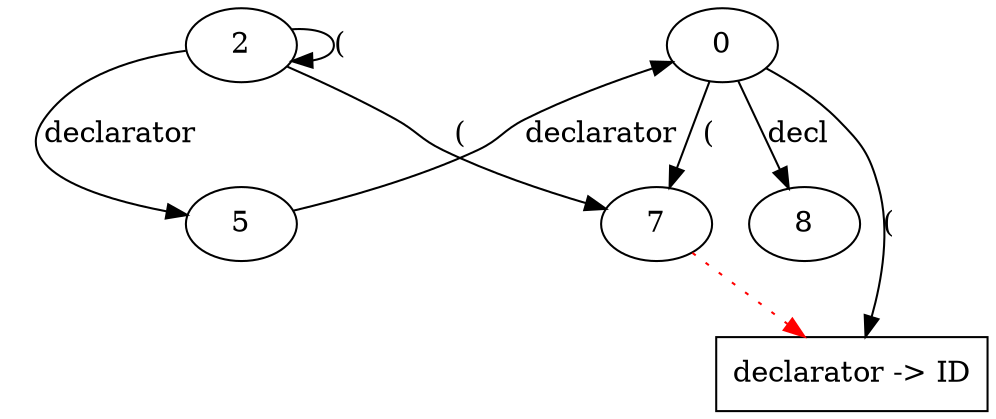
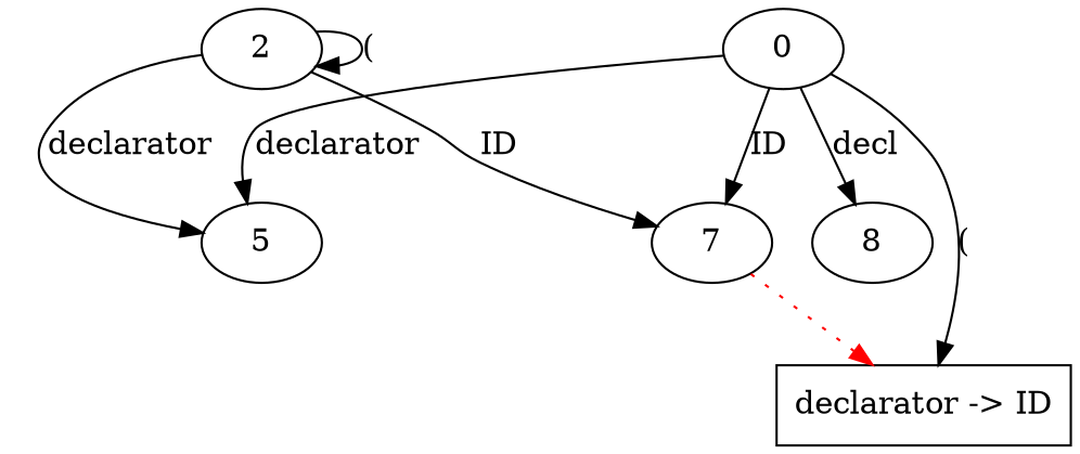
  digraph {
    "declarator -> ID" [shape=box]
    0
    n3 [label=7]
    n4 [label=8]
    5
    2
    0 -> "declarator -> ID" [label="("]
-   0 -> n3 [label="("]
+   0 -> n3 [label=ID]
    0 -> n4 [label=decl]
-   5 -> 0 [label=declarator]
+   0 -> 5 [label=declarator]
    n3 -> "declarator -> ID" [color=red style=dotted]
-   2 -> n3 [label="("]
+   2 -> n3 [label=ID]
    2 -> 5 [label=declarator]
    2 -> 2 [label="("]
  }
